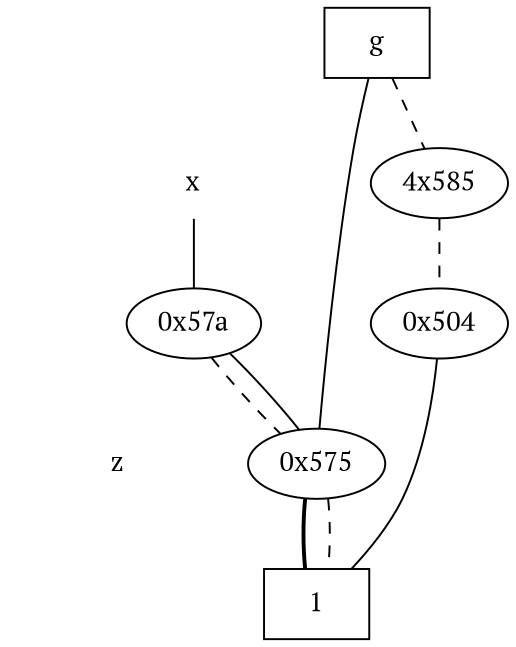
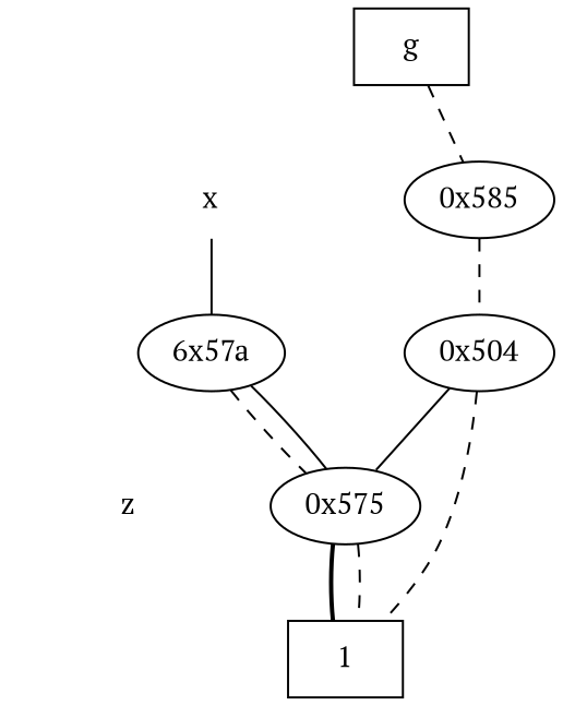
  digraph {
    fontname="PT Serif"
    node [fontname="PT Serif"]
    edge [dir=none fontname="PT Serif" style=solid]
    "CONST NODES" [shape=plaintext style=invis]
    " x " [shape=plaintext]
    " z " [shape=plaintext]
    "  g  " [shape=box]
-   "0x585" [label="4x585"]
-   "0x57a"
+   "0x585"
+   "0x57a" [label="6x57a"]
    n7 [label="0x504"]
    "0x575"
    n9 [label=1 shape=box]
    subgraph sub_1 {
      "CONST NODES"
      " x "
      " z "
    }
    subgraph sub_2 {
      rank=same
      "  g  "
    }
    subgraph sub_3 {
      rank=same
      " x "
      "0x585"
    }
    subgraph sub_4 {
      rank=same
      "0x57a"
      n7
    }
    subgraph sub_5 {
      rank=same
      " z "
      "0x575"
    }
    subgraph sub_6 {
      rank=same
      "CONST NODES"
      subgraph sub_7 {
        rank=same
        n9
      }
    }
    " x " -> "0x57a"
    " z " -> "CONST NODES" [style=invis]
    "  g  " -> "0x585" [style=dashed]
    "0x585" -> n7 [style=dashed]
    "0x57a" -> "0x575" [style=dashed]
    "0x57a" -> "0x575"
-   "  g  " -> "0x575"
-   n7 -> n9
+   n7 -> "0x575"
+   n7 -> n9 [style=dashed]
    "0x575" -> n9 [style=bold]
    "0x575" -> n9 [style=dashed]
  }
